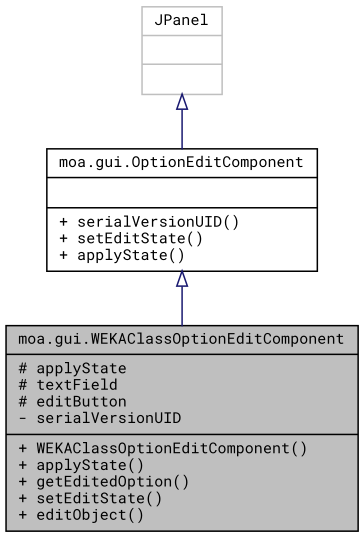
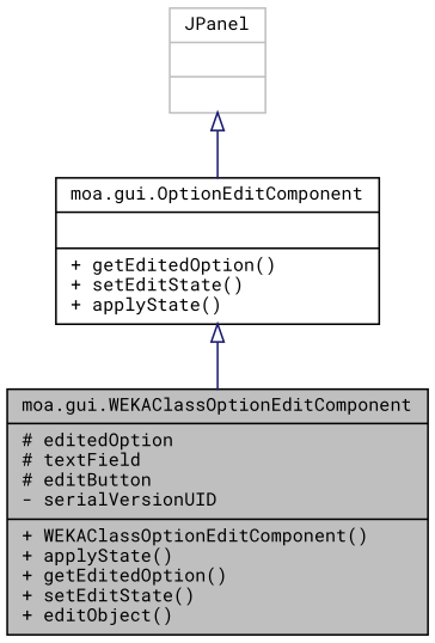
  digraph {
    fontname="Roboto Mono"
    node [color=black fillcolor=white fontname="Roboto Mono" fontsize=10 shape=record style=filled]
    edge [arrowtail=empty color=midnightblue dir=back fontname="Roboto Mono" fontsize=10 labelfontname=Helvetica labelfontsize=10 style=solid]
-   n1 [fillcolor=grey75 fontcolor=black height=0.2 label="{moa.gui.WEKAClassOptionEditComponent\n|# applyState\l# textField\l# editButton\l- serialVersionUID\l|+ WEKAClassOptionEditComponent()\l+ applyState()\l+ getEditedOption()\l+ setEditState()\l+ editObject()\l}" width=0.4]
+   n1 [fillcolor=grey75 fontcolor=black height=0.2 label="{moa.gui.WEKAClassOptionEditComponent\n|# editedOption\l# textField\l# editButton\l- serialVersionUID\l|+ WEKAClassOptionEditComponent()\l+ applyState()\l+ getEditedOption()\l+ setEditState()\l+ editObject()\l}" width=0.4]
    n2 [color=grey75 height=0.2 label="{JPanel\n||}" width=0.4]
-   n3 [height=0.2 label="{moa.gui.OptionEditComponent\n||+ serialVersionUID()\l+ setEditState()\l+ applyState()\l}" width=0.4]
+   n3 [height=0.2 label="{moa.gui.OptionEditComponent\n||+ getEditedOption()\l+ setEditState()\l+ applyState()\l}" width=0.4]
    n2 -> n3
    n3 -> n1
  }
